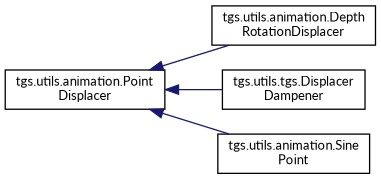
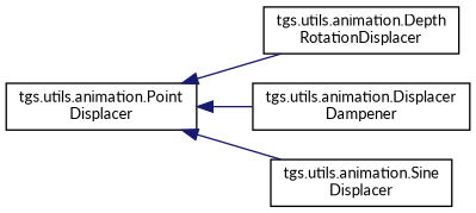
  digraph {
    fontname=Lato
    rankdir=LR
    node [color=black fillcolor=white fontname=Lato fontsize=10 shape=record style=filled]
    edge [color=midnightblue dir=back fontname=Lato fontsize=10 labelfontname=Helvetica labelfontsize=10 style=solid]
    n1 [height=0.2 label="tgs.utils.animation.Point\lDisplacer" width=0.4]
    n2 [height=0.2 label="tgs.utils.animation.Depth\lRotationDisplacer" width=0.4]
-   n3 [height=0.2 label="tgs.utils.tgs.Displacer\lDampener" width=0.4]
-   n4 [height=0.2 label="tgs.utils.animation.Sine\lPoint" width=0.4]
+   n3 [height=0.2 label="tgs.utils.animation.Displacer\lDampener" width=0.4]
+   n4 [height=0.2 label="tgs.utils.animation.Sine\lDisplacer" width=0.4]
    n1 -> n2
    n1 -> n3
    n1 -> n4
  }
